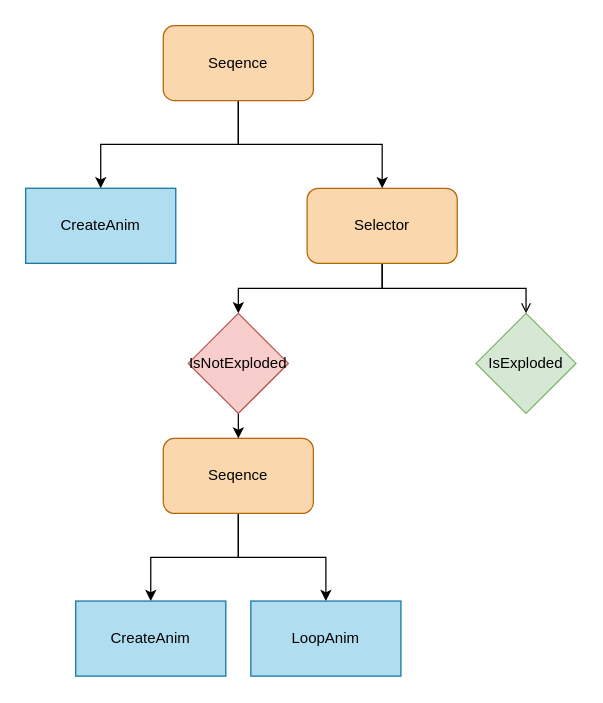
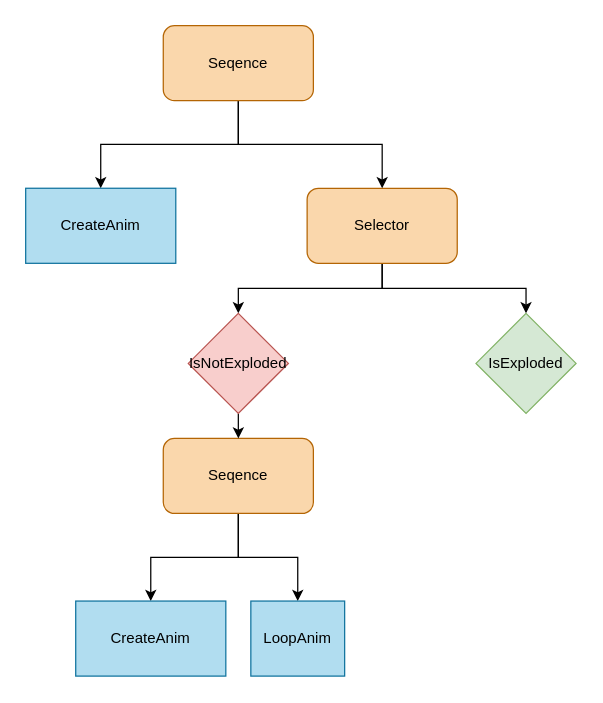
  <mxCell id="0" />
  <mxCell id="1" parent="0" />
  <mxCell id="2" style="edgeStyle=orthogonalEdgeStyle;rounded=0;orthogonalLoop=1;jettySize=auto;html=1;exitX=0.5;exitY=1;exitDx=0;exitDy=0;entryX=0.5;entryY=0;entryDx=0;entryDy=0;" edge="1" parent="1" source="4" target="9"><mxGeometry relative="1" as="geometry" /></mxCell>
- <mxCell id="3" style="edgeStyle=orthogonalEdgeStyle;rounded=0;orthogonalLoop=1;jettySize=auto;html=1;exitX=0.5;exitY=1;exitDx=0;exitDy=0;entryX=0.5;entryY=0;entryDx=0;entryDy=0;endArrow=open;" edge="1" parent="1" source="4" target="10"><mxGeometry relative="1" as="geometry" /></mxCell>
+ <mxCell id="3" style="edgeStyle=orthogonalEdgeStyle;rounded=0;orthogonalLoop=1;jettySize=auto;html=1;exitX=0.5;exitY=1;exitDx=0;exitDy=0;entryX=0.5;entryY=0;entryDx=0;entryDy=0;" edge="1" parent="1" source="4" target="10"><mxGeometry relative="1" as="geometry" /></mxCell>
  <mxCell id="4" value="Selector" style="rounded=1;whiteSpace=wrap;html=1;fillColor=#fad7ac;strokeColor=#b46504;" vertex="1" parent="1"><mxGeometry x="245" y="150" width="120" height="60" as="geometry" /></mxCell>
  <mxCell id="5" style="edgeStyle=orthogonalEdgeStyle;rounded=0;orthogonalLoop=1;jettySize=auto;html=1;exitX=0.5;exitY=1;exitDx=0;exitDy=0;" edge="1" parent="1" source="7" target="11"><mxGeometry relative="1" as="geometry" /></mxCell>
  <mxCell id="6" style="edgeStyle=orthogonalEdgeStyle;rounded=0;orthogonalLoop=1;jettySize=auto;html=1;exitX=0.5;exitY=1;exitDx=0;exitDy=0;" edge="1" parent="1" source="7" target="12"><mxGeometry relative="1" as="geometry" /></mxCell>
  <mxCell id="7" value="Seqence" style="rounded=1;whiteSpace=wrap;html=1;fillColor=#fad7ac;strokeColor=#b46504;" vertex="1" parent="1"><mxGeometry x="130" y="350" width="120" height="60" as="geometry" /></mxCell>
  <mxCell id="8" style="edgeStyle=orthogonalEdgeStyle;rounded=0;orthogonalLoop=1;jettySize=auto;html=1;exitX=0.5;exitY=1;exitDx=0;exitDy=0;entryX=0.5;entryY=0;entryDx=0;entryDy=0;" edge="1" parent="1" source="9" target="7"><mxGeometry relative="1" as="geometry" /></mxCell>
  <mxCell id="9" value="IsNotExploded" style="rhombus;whiteSpace=wrap;html=1;fillColor=#f8cecc;strokeColor=#b85450;" vertex="1" parent="1"><mxGeometry x="150" y="250" width="80" height="80" as="geometry" /></mxCell>
  <mxCell id="10" value="IsExploded" style="rhombus;whiteSpace=wrap;html=1;fillColor=#d5e8d4;strokeColor=#82b366;" vertex="1" parent="1"><mxGeometry x="380" y="250" width="80" height="80" as="geometry" /></mxCell>
  <mxCell id="11" value="CreateAnim" style="rounded=0;whiteSpace=wrap;html=1;fillColor=#b1ddf0;strokeColor=#10739e;" vertex="1" parent="1"><mxGeometry x="60" y="480" width="120" height="60" as="geometry" /></mxCell>
- <mxCell id="12" value="LoopAnim" style="rounded=0;whiteSpace=wrap;html=1;fillColor=#b1ddf0;strokeColor=#10739e;" vertex="1" parent="1"><mxGeometry x="200" y="480" width="120" height="60" as="geometry" /></mxCell>
+ <mxCell id="12" value="LoopAnim" style="rounded=0;whiteSpace=wrap;html=1;fillColor=#b1ddf0;strokeColor=#10739e;" vertex="1" parent="1"><mxGeometry x="200" y="480" width="75" height="60" as="geometry" /></mxCell>
  <mxCell id="13" style="edgeStyle=orthogonalEdgeStyle;rounded=0;orthogonalLoop=1;jettySize=auto;html=1;exitX=0.5;exitY=1;exitDx=0;exitDy=0;" edge="1" parent="1" source="15" target="4"><mxGeometry relative="1" as="geometry" /></mxCell>
  <mxCell id="14" style="edgeStyle=orthogonalEdgeStyle;rounded=0;orthogonalLoop=1;jettySize=auto;html=1;exitX=0.5;exitY=1;exitDx=0;exitDy=0;" edge="1" parent="1" source="15" target="16"><mxGeometry relative="1" as="geometry" /></mxCell>
  <mxCell id="15" value="Seqence" style="rounded=1;whiteSpace=wrap;html=1;fillColor=#fad7ac;strokeColor=#b46504;" vertex="1" parent="1"><mxGeometry x="130" y="20" width="120" height="60" as="geometry" /></mxCell>
  <mxCell id="16" value="CreateAnim" style="rounded=0;whiteSpace=wrap;html=1;fillColor=#b1ddf0;strokeColor=#10739e;" vertex="1" parent="1"><mxGeometry x="20" y="150" width="120" height="60" as="geometry" /></mxCell>
